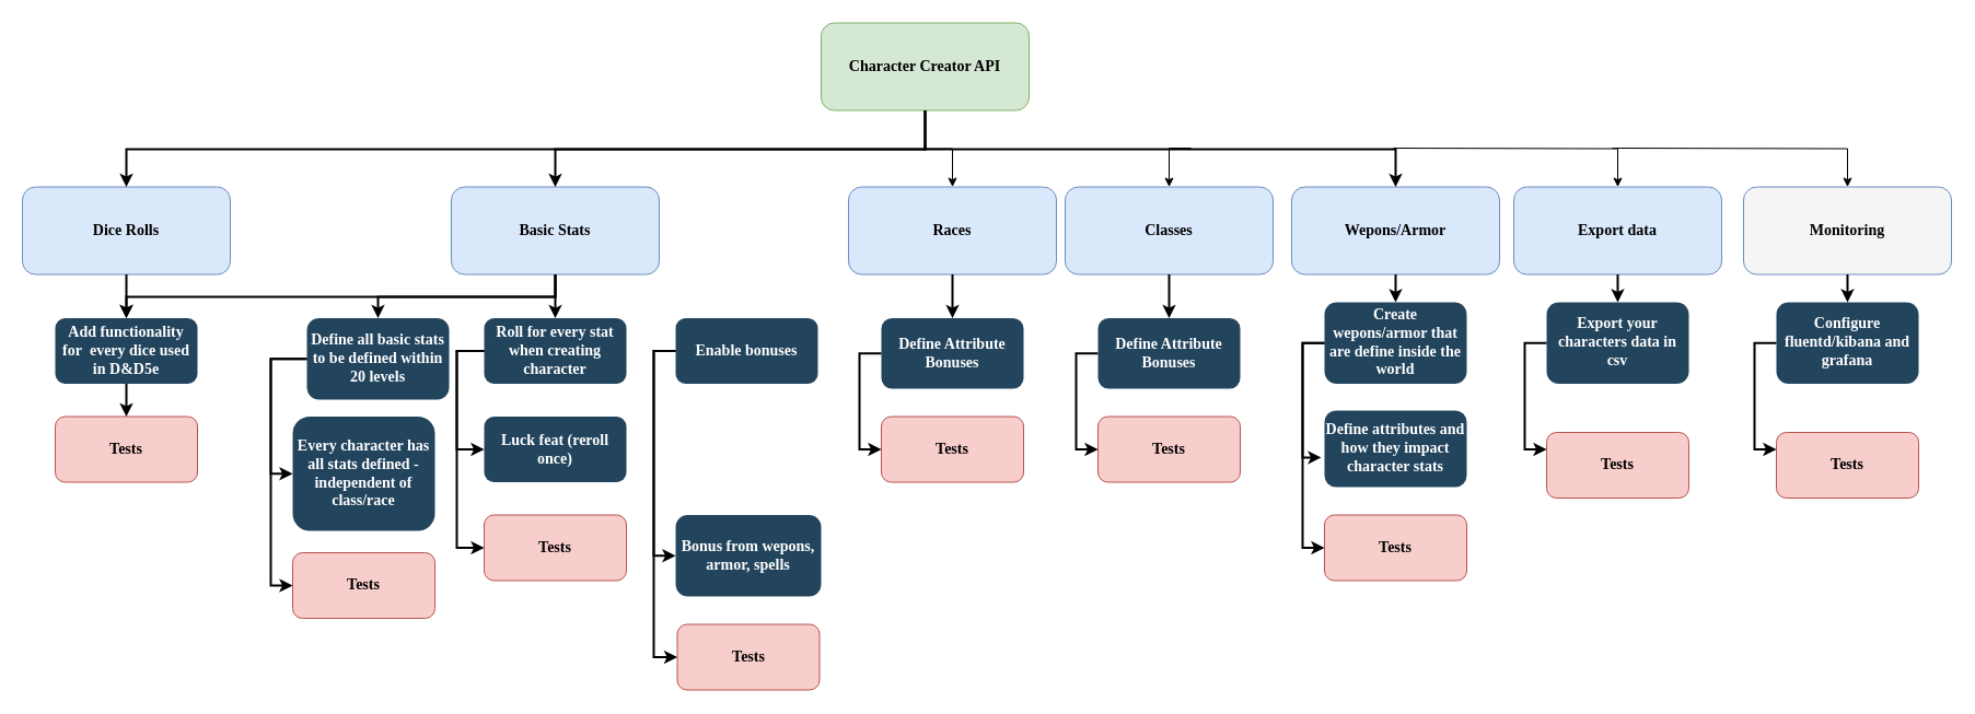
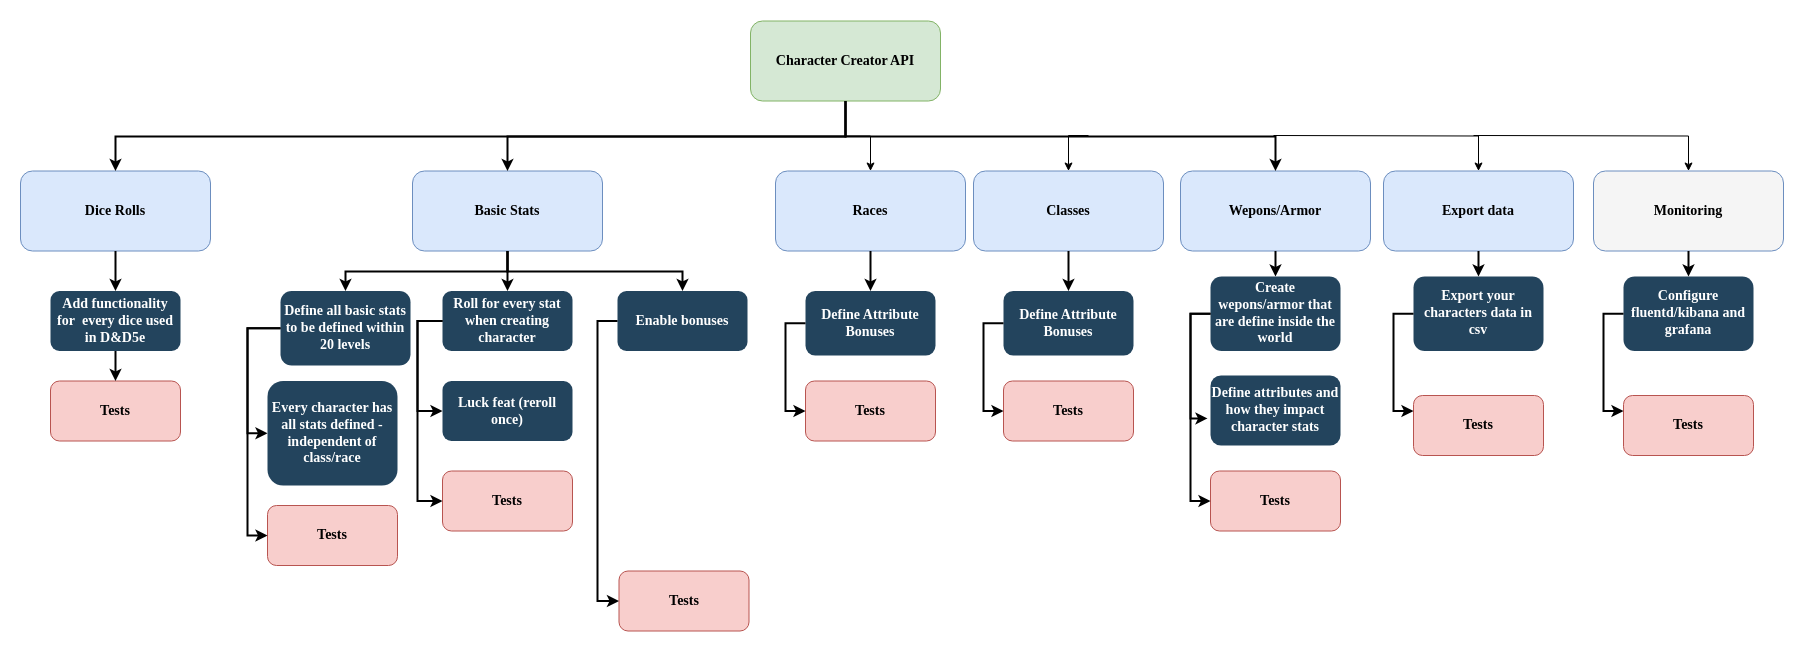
  <mxCell id="0" />
  <mxCell id="1" parent="0" />
  <mxCell id="2" value="Character Creator API" style="rounded=1;fillColor=#d5e8d4;strokeColor=#82b366;fontStyle=1;fontFamily=Tahoma;fontSize=14;whiteSpace=wrap;html=1;" parent="1" vertex="1"><mxGeometry x="750" y="20.5" width="190" height="80" as="geometry" /></mxCell>
  <mxCell id="3" value="Wepons/Armor" style="rounded=1;fillColor=#dae8fc;strokeColor=#6c8ebf;fontStyle=1;fontFamily=Tahoma;fontSize=14;whiteSpace=wrap;html=1;" parent="1" vertex="1"><mxGeometry x="1180" y="170.5" width="190" height="80" as="geometry" /></mxCell>
  <mxCell id="4" value="" style="edgeStyle=elbowEdgeStyle;elbow=vertical;strokeWidth=2;rounded=0;html=1;" parent="1" source="2" target="3" edge="1"><mxGeometry x="337" y="215.5" width="100" height="100" as="geometry"><mxPoint x="330" y="150.5" as="sourcePoint" /><mxPoint x="430" y="50.5" as="targetPoint" /></mxGeometry></mxCell>
  <mxCell id="5" value="" style="edgeStyle=orthogonalEdgeStyle;rounded=0;orthogonalLoop=1;jettySize=auto;html=1;verticalAlign=middle;" edge="1" parent="1" source="2" target="6"><mxGeometry relative="1" as="geometry" /></mxCell>
  <mxCell id="6" value="Races" style="rounded=1;fillColor=#dae8fc;strokeColor=#6c8ebf;fontStyle=1;fontFamily=Tahoma;fontSize=14;whiteSpace=wrap;html=1;" parent="1" vertex="1"><mxGeometry x="775" y="170.5" width="190" height="80" as="geometry" /></mxCell>
  <mxCell id="7" value="Basic Stats" style="rounded=1;fillColor=#dae8fc;strokeColor=#6c8ebf;fontStyle=1;fontFamily=Tahoma;fontSize=14;whiteSpace=wrap;html=1;" parent="1" vertex="1"><mxGeometry x="412" y="170.5" width="190" height="80" as="geometry" /></mxCell>
  <mxCell id="8" value="Dice Rolls" style="rounded=1;fillColor=#dae8fc;strokeColor=#6c8ebf;fontStyle=1;fontFamily=Tahoma;fontSize=14;whiteSpace=wrap;html=1;" parent="1" vertex="1"><mxGeometry x="20" y="170.5" width="190" height="80" as="geometry" /></mxCell>
  <mxCell id="9" value="Add functionality for  every dice used in D&amp;amp;D5e" style="rounded=1;fillColor=#23445D;gradientColor=none;strokeColor=none;fontColor=#FFFFFF;fontStyle=1;fontFamily=Tahoma;fontSize=14;whiteSpace=wrap;html=1;" parent="1" vertex="1"><mxGeometry x="50" y="290.5" width="130" height="60" as="geometry" /></mxCell>
  <mxCell id="10" value="Tests" style="rounded=1;fillColor=#f8cecc;strokeColor=#b85450;fontStyle=1;fontFamily=Tahoma;fontSize=14;whiteSpace=wrap;html=1;" parent="1" vertex="1"><mxGeometry x="50" y="380.5" width="130" height="60" as="geometry" /></mxCell>
  <mxCell id="11" value="Define all basic stats to be defined within 20 levels" style="rounded=1;fillColor=#23445D;gradientColor=none;strokeColor=none;fontColor=#FFFFFF;fontStyle=1;fontFamily=Tahoma;fontSize=14;whiteSpace=wrap;html=1;" parent="1" vertex="1"><mxGeometry x="280" y="290.5" width="130" height="74.5" as="geometry" /></mxCell>
  <mxCell id="12" value="Every character has all stats defined - independent of class/race" style="rounded=1;fillColor=#23445D;gradientColor=none;strokeColor=none;fontColor=#FFFFFF;fontStyle=1;fontFamily=Tahoma;fontSize=14;whiteSpace=wrap;html=1;" parent="1" vertex="1"><mxGeometry x="267" y="380.5" width="130" height="104.5" as="geometry" /></mxCell>
  <mxCell id="13" value="Tests" style="rounded=1;fillColor=#f8cecc;strokeColor=#b85450;fontStyle=1;fontFamily=Tahoma;fontSize=14;whiteSpace=wrap;html=1;" parent="1" vertex="1"><mxGeometry x="267" y="505" width="130" height="60" as="geometry" /></mxCell>
  <mxCell id="14" value="Roll for every stat when creating character" style="rounded=1;fillColor=#23445D;gradientColor=none;strokeColor=none;fontColor=#FFFFFF;fontStyle=1;fontFamily=Tahoma;fontSize=14;whiteSpace=wrap;html=1;" parent="1" vertex="1"><mxGeometry x="442" y="290.5" width="130" height="60" as="geometry" /></mxCell>
  <mxCell id="15" value="Luck feat (reroll once)" style="rounded=1;fillColor=#23445D;gradientColor=none;strokeColor=none;fontColor=#FFFFFF;fontStyle=1;fontFamily=Tahoma;fontSize=14;whiteSpace=wrap;html=1;" parent="1" vertex="1"><mxGeometry x="442" y="380.5" width="130" height="60" as="geometry" /></mxCell>
  <mxCell id="16" value="Tests" style="rounded=1;fillColor=#f8cecc;strokeColor=#b85450;fontStyle=1;fontFamily=Tahoma;fontSize=14;whiteSpace=wrap;html=1;" parent="1" vertex="1"><mxGeometry x="442" y="470.5" width="130" height="60" as="geometry" /></mxCell>
  <mxCell id="17" value="Enable bonuses" style="rounded=1;fillColor=#23445D;gradientColor=none;strokeColor=none;fontColor=#FFFFFF;fontStyle=1;fontFamily=Tahoma;fontSize=14;whiteSpace=wrap;html=1;" parent="1" vertex="1"><mxGeometry x="617" y="290.5" width="130" height="60" as="geometry" /></mxCell>
- <mxCell id="18" value="Bonus from wepons, armor, spells" style="rounded=1;fillColor=#23445D;gradientColor=none;strokeColor=none;fontColor=#FFFFFF;fontStyle=1;fontFamily=Tahoma;fontSize=14;whiteSpace=wrap;html=1;" parent="1" vertex="1"><mxGeometry x="617" y="470.5" width="133" height="74.5" as="geometry" /></mxCell>
  <mxCell id="19" value="Tests" style="rounded=1;fillColor=#f8cecc;strokeColor=#b85450;fontStyle=1;fontFamily=Tahoma;fontSize=14;whiteSpace=wrap;html=1;" parent="1" vertex="1"><mxGeometry x="618.5" y="570.5" width="130" height="60" as="geometry" /></mxCell>
  <mxCell id="20" value="Define Attribute Bonuses" style="rounded=1;fillColor=#23445D;gradientColor=none;strokeColor=none;fontColor=#FFFFFF;fontStyle=1;fontFamily=Tahoma;fontSize=14;whiteSpace=wrap;html=1;" parent="1" vertex="1"><mxGeometry x="805" y="290.5" width="130" height="64.5" as="geometry" /></mxCell>
  <mxCell id="21" value="Tests" style="rounded=1;fillColor=#f8cecc;strokeColor=#b85450;fontStyle=1;fontFamily=Tahoma;fontSize=14;whiteSpace=wrap;html=1;" parent="1" vertex="1"><mxGeometry x="805" y="380.5" width="130" height="60" as="geometry" /></mxCell>
  <mxCell id="22" value="Create wepons/armor that are define inside the world" style="rounded=1;fillColor=#23445D;gradientColor=none;strokeColor=none;fontColor=#FFFFFF;fontStyle=1;fontFamily=Tahoma;fontSize=14;whiteSpace=wrap;html=1;" parent="1" vertex="1"><mxGeometry x="1210" y="276" width="130" height="74.5" as="geometry" /></mxCell>
  <mxCell id="23" value="Define attributes and how they impact character stats" style="rounded=1;fillColor=#23445D;gradientColor=none;strokeColor=none;fontColor=#FFFFFF;fontStyle=1;fontFamily=Tahoma;fontSize=14;whiteSpace=wrap;html=1;" parent="1" vertex="1"><mxGeometry x="1210" y="375" width="130" height="70" as="geometry" /></mxCell>
  <mxCell id="24" value="Tests" style="rounded=1;fillColor=#f8cecc;strokeColor=#b85450;fontStyle=1;fontFamily=Tahoma;fontSize=14;whiteSpace=wrap;html=1;" parent="1" vertex="1"><mxGeometry x="1210" y="470.5" width="130" height="60" as="geometry" /></mxCell>
  <mxCell id="25" value="" style="edgeStyle=elbowEdgeStyle;elbow=vertical;strokeWidth=2;rounded=0;html=1;" parent="1" source="2" target="7" edge="1"><mxGeometry x="347" y="225.5" width="100" height="100" as="geometry"><mxPoint x="855" y="110.5" as="sourcePoint" /><mxPoint x="1460" y="180.5" as="targetPoint" /></mxGeometry></mxCell>
  <mxCell id="26" value="" style="edgeStyle=elbowEdgeStyle;elbow=vertical;strokeWidth=2;rounded=0;html=1;" parent="1" source="2" target="8" edge="1"><mxGeometry x="-23" y="135.5" width="100" height="100" as="geometry"><mxPoint x="-30" y="70.5" as="sourcePoint" /><mxPoint x="70" y="-29.5" as="targetPoint" /></mxGeometry></mxCell>
  <mxCell id="27" value="" style="edgeStyle=elbowEdgeStyle;elbow=vertical;strokeWidth=2;rounded=0;html=1;" parent="1" source="8" target="9" edge="1"><mxGeometry x="-23" y="135.5" width="100" height="100" as="geometry"><mxPoint x="-30" y="70.5" as="sourcePoint" /><mxPoint x="70" y="-29.5" as="targetPoint" /></mxGeometry></mxCell>
  <mxCell id="28" value="" style="edgeStyle=elbowEdgeStyle;elbow=horizontal;strokeWidth=2;rounded=0;html=1;" parent="1" source="11" target="12" edge="1"><mxGeometry x="-166" y="135.5" width="100" height="100" as="geometry"><mxPoint x="-173" y="70.5" as="sourcePoint" /><mxPoint x="-73" y="-29.5" as="targetPoint" /><Array as="points"><mxPoint x="247" y="370.5" /></Array></mxGeometry></mxCell>
  <mxCell id="29" value="" style="edgeStyle=elbowEdgeStyle;elbow=horizontal;strokeWidth=2;rounded=0;html=1;" parent="1" source="11" target="13" edge="1"><mxGeometry x="-166" y="135.5" width="100" height="100" as="geometry"><mxPoint x="-173" y="70.5" as="sourcePoint" /><mxPoint x="-73" y="-29.5" as="targetPoint" /><Array as="points"><mxPoint x="247" y="450.5" /></Array></mxGeometry></mxCell>
  <mxCell id="30" value="" style="edgeStyle=elbowEdgeStyle;elbow=horizontal;strokeWidth=2;rounded=0;html=1;" parent="1" source="14" target="15" edge="1"><mxGeometry x="-166" y="135.5" width="100" height="100" as="geometry"><mxPoint x="-173" y="70.5" as="sourcePoint" /><mxPoint x="-73" y="-29.5" as="targetPoint" /><Array as="points"><mxPoint x="417" y="370.5" /></Array></mxGeometry></mxCell>
  <mxCell id="31" value="" style="edgeStyle=elbowEdgeStyle;elbow=horizontal;strokeWidth=2;rounded=0;html=1;" parent="1" source="14" target="16" edge="1"><mxGeometry x="-166" y="135.5" width="100" height="100" as="geometry"><mxPoint x="-173" y="70.5" as="sourcePoint" /><mxPoint x="-73" y="-29.5" as="targetPoint" /><Array as="points"><mxPoint x="417" y="410.5" /></Array></mxGeometry></mxCell>
- <mxCell id="32" value="" style="edgeStyle=elbowEdgeStyle;elbow=horizontal;strokeWidth=2;rounded=0;html=1;" parent="1" source="17" target="18" edge="1"><mxGeometry x="-166" y="135.5" width="100" height="100" as="geometry"><mxPoint x="-173" y="70.5" as="sourcePoint" /><mxPoint x="-73" y="-29.5" as="targetPoint" /><Array as="points"><mxPoint x="597" y="410.5" /></Array></mxGeometry></mxCell>
  <mxCell id="33" value="" style="edgeStyle=elbowEdgeStyle;elbow=horizontal;strokeWidth=2;rounded=0;html=1;" parent="1" source="17" target="19" edge="1"><mxGeometry x="-166" y="135.5" width="100" height="100" as="geometry"><mxPoint x="-173" y="70.5" as="sourcePoint" /><mxPoint x="-73" y="-29.5" as="targetPoint" /><Array as="points"><mxPoint x="597" y="460.5" /></Array></mxGeometry></mxCell>
  <mxCell id="34" value="" style="edgeStyle=elbowEdgeStyle;elbow=horizontal;strokeWidth=2;rounded=0;html=1;" parent="1" source="20" target="21" edge="1"><mxGeometry x="-188" y="135.5" width="100" height="100" as="geometry"><mxPoint x="-195" y="70.5" as="sourcePoint" /><mxPoint x="-95" y="-29.5" as="targetPoint" /><Array as="points"><mxPoint x="785" y="370.5" /></Array></mxGeometry></mxCell>
  <mxCell id="35" value="" style="edgeStyle=elbowEdgeStyle;elbow=horizontal;strokeWidth=2;rounded=0;html=1;entryX=-0.023;entryY=0.614;entryDx=0;entryDy=0;entryPerimeter=0;" parent="1" source="22" target="23" edge="1"><mxGeometry x="-23" y="135.5" width="100" height="100" as="geometry"><mxPoint x="-30" y="70.5" as="sourcePoint" /><mxPoint x="70" y="-29.5" as="targetPoint" /><Array as="points"><mxPoint x="1190" y="375" /></Array></mxGeometry></mxCell>
  <mxCell id="36" value="" style="edgeStyle=elbowEdgeStyle;elbow=horizontal;strokeWidth=2;rounded=0;html=1;" parent="1" source="22" target="24" edge="1"><mxGeometry x="-23" y="135.5" width="100" height="100" as="geometry"><mxPoint x="-30" y="70.5" as="sourcePoint" /><mxPoint x="70" y="-29.5" as="targetPoint" /><Array as="points"><mxPoint x="1190" y="410.5" /></Array></mxGeometry></mxCell>
  <mxCell id="37" value="" style="edgeStyle=elbowEdgeStyle;elbow=vertical;strokeWidth=2;rounded=0;html=1;" parent="1" source="7" target="11" edge="1"><mxGeometry x="-166" y="135.5" width="100" height="100" as="geometry"><mxPoint x="-173" y="70.5" as="sourcePoint" /><mxPoint x="-73" y="-29.5" as="targetPoint" /></mxGeometry></mxCell>
  <mxCell id="38" value="" style="edgeStyle=elbowEdgeStyle;elbow=vertical;strokeWidth=2;rounded=0;html=1;" parent="1" source="7" target="14" edge="1"><mxGeometry x="-166" y="135.5" width="100" height="100" as="geometry"><mxPoint x="-173" y="70.5" as="sourcePoint" /><mxPoint x="-73" y="-29.5" as="targetPoint" /></mxGeometry></mxCell>
- <mxCell id="39" value="" style="edgeStyle=elbowEdgeStyle;elbow=vertical;strokeWidth=2;rounded=0;html=1;" parent="1" source="7" target="9" edge="1"><mxGeometry x="-166" y="135.5" width="100" height="100" as="geometry"><mxPoint x="-173" y="70.5" as="sourcePoint" /><mxPoint x="-73" y="-29.5" as="targetPoint" /></mxGeometry></mxCell>
+ <mxCell id="39" value="" style="edgeStyle=elbowEdgeStyle;elbow=vertical;strokeWidth=2;rounded=0;html=1;" parent="1" source="7" target="17" edge="1"><mxGeometry x="-166" y="135.5" width="100" height="100" as="geometry"><mxPoint x="-173" y="70.5" as="sourcePoint" /><mxPoint x="-73" y="-29.5" as="targetPoint" /></mxGeometry></mxCell>
  <mxCell id="40" value="" style="edgeStyle=elbowEdgeStyle;elbow=vertical;strokeWidth=2;rounded=0;html=1;" parent="1" source="6" target="20" edge="1"><mxGeometry x="-188" y="135.5" width="100" height="100" as="geometry"><mxPoint x="-195" y="70.5" as="sourcePoint" /><mxPoint x="-95" y="-29.5" as="targetPoint" /></mxGeometry></mxCell>
  <mxCell id="41" value="" style="edgeStyle=elbowEdgeStyle;elbow=vertical;strokeWidth=2;rounded=0;html=1;" parent="1" source="3" target="22" edge="1"><mxGeometry x="-23" y="135.5" width="100" height="100" as="geometry"><mxPoint x="-30" y="70.5" as="sourcePoint" /><mxPoint x="70" y="-29.5" as="targetPoint" /></mxGeometry></mxCell>
  <mxCell id="42" value="" style="edgeStyle=elbowEdgeStyle;elbow=vertical;rounded=0;strokeWidth=2;html=1;" parent="1" source="9" target="10" edge="1"><mxGeometry x="-23" y="135.5" width="100" height="100" as="geometry"><mxPoint x="-30" y="70.5" as="sourcePoint" /><mxPoint x="70" y="-29.5" as="targetPoint" /></mxGeometry></mxCell>
  <mxCell id="43" style="edgeStyle=orthogonalEdgeStyle;rounded=0;orthogonalLoop=1;jettySize=auto;html=1;verticalAlign=middle;" edge="1" parent="1" target="44"><mxGeometry relative="1" as="geometry"><mxPoint x="1088" y="135" as="sourcePoint" /><Array as="points"><mxPoint x="1068" y="135" /></Array></mxGeometry></mxCell>
  <mxCell id="44" value="Classes" style="rounded=1;fillColor=#dae8fc;strokeColor=#6c8ebf;fontStyle=1;fontFamily=Tahoma;fontSize=14;whiteSpace=wrap;html=1;" vertex="1" parent="1"><mxGeometry x="973" y="170.5" width="190" height="80" as="geometry" /></mxCell>
  <mxCell id="45" value="Define Attribute Bonuses" style="rounded=1;fillColor=#23445D;gradientColor=none;strokeColor=none;fontColor=#FFFFFF;fontStyle=1;fontFamily=Tahoma;fontSize=14;whiteSpace=wrap;html=1;" vertex="1" parent="1"><mxGeometry x="1003" y="290.5" width="130" height="64.5" as="geometry" /></mxCell>
  <mxCell id="46" value="Tests" style="rounded=1;fillColor=#f8cecc;strokeColor=#b85450;fontStyle=1;fontFamily=Tahoma;fontSize=14;whiteSpace=wrap;html=1;" vertex="1" parent="1"><mxGeometry x="1003" y="380.5" width="130" height="60" as="geometry" /></mxCell>
  <mxCell id="47" value="" style="edgeStyle=elbowEdgeStyle;elbow=horizontal;strokeWidth=2;rounded=0;html=1;" edge="1" parent="1" source="45" target="46"><mxGeometry x="10" y="135.5" width="100" height="100" as="geometry"><mxPoint x="3" y="70.5" as="sourcePoint" /><mxPoint x="103" y="-29.5" as="targetPoint" /><Array as="points"><mxPoint x="983" y="370.5" /></Array></mxGeometry></mxCell>
  <mxCell id="48" value="" style="edgeStyle=elbowEdgeStyle;elbow=vertical;strokeWidth=2;rounded=0;html=1;" edge="1" parent="1" source="44" target="45"><mxGeometry x="10" y="135.5" width="100" height="100" as="geometry"><mxPoint x="3" y="70.5" as="sourcePoint" /><mxPoint x="103" y="-29.5" as="targetPoint" /></mxGeometry></mxCell>
  <mxCell id="49" style="edgeStyle=orthogonalEdgeStyle;rounded=0;orthogonalLoop=1;jettySize=auto;html=1;verticalAlign=middle;" edge="1" parent="1" target="50"><mxGeometry relative="1" as="geometry"><mxPoint x="1273" y="135" as="sourcePoint" /></mxGeometry></mxCell>
  <mxCell id="50" value="Export data" style="rounded=1;fillColor=#dae8fc;strokeColor=#6c8ebf;fontStyle=1;fontFamily=Tahoma;fontSize=14;whiteSpace=wrap;html=1;" vertex="1" parent="1"><mxGeometry x="1383" y="170.5" width="190" height="80" as="geometry" /></mxCell>
  <mxCell id="51" value="Export your characters data in csv" style="rounded=1;fillColor=#23445D;gradientColor=none;strokeColor=none;fontColor=#FFFFFF;fontStyle=1;fontFamily=Tahoma;fontSize=14;whiteSpace=wrap;html=1;" vertex="1" parent="1"><mxGeometry x="1413" y="276" width="130" height="74.5" as="geometry" /></mxCell>
  <mxCell id="52" value="Tests" style="rounded=1;fillColor=#f8cecc;strokeColor=#b85450;fontStyle=1;fontFamily=Tahoma;fontSize=14;whiteSpace=wrap;html=1;" vertex="1" parent="1"><mxGeometry x="1413" y="395" width="130" height="60" as="geometry" /></mxCell>
  <mxCell id="53" value="" style="edgeStyle=elbowEdgeStyle;elbow=horizontal;strokeWidth=2;rounded=0;html=1;" edge="1" parent="1" source="51" target="52"><mxGeometry x="180" y="135.5" width="100" height="100" as="geometry"><mxPoint x="173" y="70.5" as="sourcePoint" /><mxPoint x="273" y="-29.5" as="targetPoint" /><Array as="points"><mxPoint x="1393" y="410.5" /></Array></mxGeometry></mxCell>
  <mxCell id="54" value="" style="edgeStyle=elbowEdgeStyle;elbow=vertical;strokeWidth=2;rounded=0;html=1;" edge="1" parent="1" source="50" target="51"><mxGeometry x="180" y="135.5" width="100" height="100" as="geometry"><mxPoint x="173" y="70.5" as="sourcePoint" /><mxPoint x="273" y="-29.5" as="targetPoint" /></mxGeometry></mxCell>
  <mxCell id="55" style="edgeStyle=orthogonalEdgeStyle;rounded=0;orthogonalLoop=1;jettySize=auto;html=1;verticalAlign=middle;" edge="1" parent="1" target="56"><mxGeometry relative="1" as="geometry"><mxPoint x="1473" y="135" as="sourcePoint" /></mxGeometry></mxCell>
  <mxCell id="56" value="Monitoring" style="rounded=1;fillColor=#f5f5f5;strokeColor=#6c8ebf;fontStyle=1;fontFamily=Tahoma;fontSize=14;whiteSpace=wrap;html=1;" vertex="1" parent="1"><mxGeometry x="1593" y="170.5" width="190" height="80" as="geometry" /></mxCell>
  <mxCell id="57" value="Configure fluentd/kibana and grafana" style="rounded=1;fillColor=#23445D;gradientColor=none;strokeColor=none;fontColor=#FFFFFF;fontStyle=1;fontFamily=Tahoma;fontSize=14;whiteSpace=wrap;html=1;" vertex="1" parent="1"><mxGeometry x="1623" y="276" width="130" height="74.5" as="geometry" /></mxCell>
  <mxCell id="58" value="Tests" style="rounded=1;fillColor=#f8cecc;strokeColor=#b85450;fontStyle=1;fontFamily=Tahoma;fontSize=14;whiteSpace=wrap;html=1;" vertex="1" parent="1"><mxGeometry x="1623" y="395" width="130" height="60" as="geometry" /></mxCell>
  <mxCell id="59" value="" style="edgeStyle=elbowEdgeStyle;elbow=horizontal;strokeWidth=2;rounded=0;html=1;" edge="1" parent="1" source="57" target="58"><mxGeometry x="390" y="135.5" width="100" height="100" as="geometry"><mxPoint x="383" y="70.5" as="sourcePoint" /><mxPoint x="483" y="-29.5" as="targetPoint" /><Array as="points"><mxPoint x="1603" y="410.5" /></Array></mxGeometry></mxCell>
  <mxCell id="60" value="" style="edgeStyle=elbowEdgeStyle;elbow=vertical;strokeWidth=2;rounded=0;html=1;" edge="1" parent="1" source="56" target="57"><mxGeometry x="390" y="135.5" width="100" height="100" as="geometry"><mxPoint x="383" y="70.5" as="sourcePoint" /><mxPoint x="483" y="-29.5" as="targetPoint" /></mxGeometry></mxCell>
